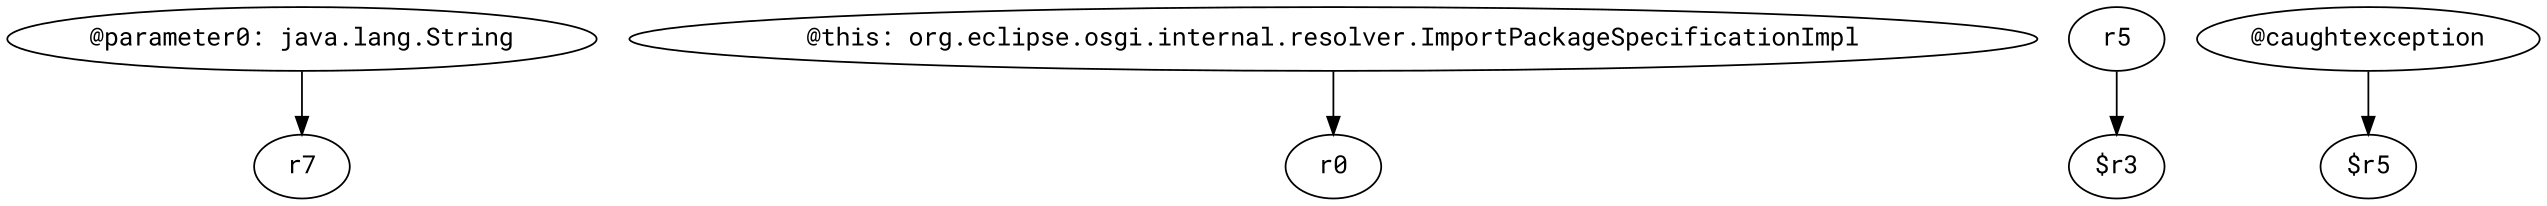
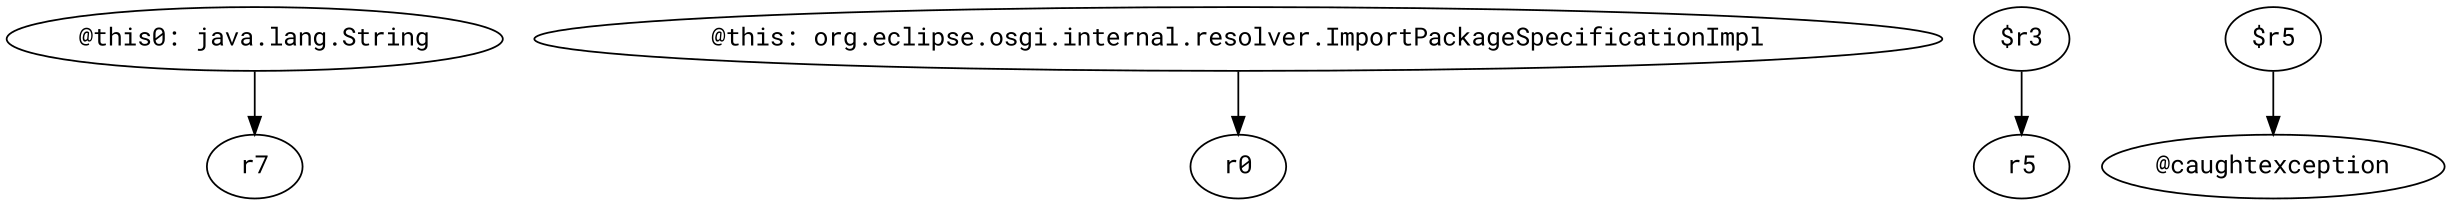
  digraph {
    fontname="Roboto Mono"
    node [fontname="Roboto Mono"]
    edge [fontname="Roboto Mono"]
-   n1 [label="@parameter0: java.lang.String"]
+   n1 [label="@this0: java.lang.String"]
    n2 [label=r7]
    n3 [label="@this: org.eclipse.osgi.internal.resolver.ImportPackageSpecificationImpl"]
    n4 [label=r0]
    n5 [label="$r3"]
    n6 [label=r5]
    n7 [label="@caughtexception"]
    n8 [label="$r5"]
    n1 -> n2
    n3 -> n4
-   n6 -> n5
-   n7 -> n8
+   n5 -> n6
+   n8 -> n7
  }
